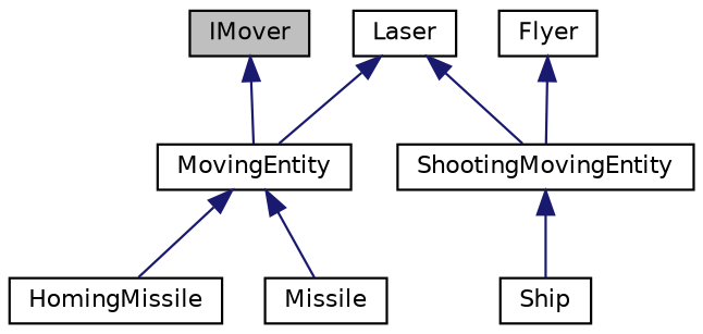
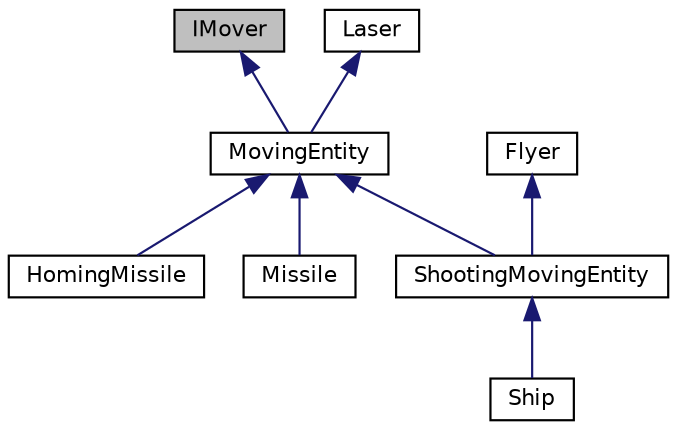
  digraph {
    node [color=black fillcolor=white fontname=Helvetica fontsize=10 shape=record style=filled]
    edge [color=midnightblue dir=back fontname=Helvetica fontsize=10 labelfontname=Helvetica labelfontsize=10 style=solid]
    n1 [fillcolor=grey75 fontcolor=black height=0.2 label=IMover width=0.4]
    n2 [height=0.2 label=MovingEntity width=0.4]
    n3 [height=0.2 label=HomingMissile width=0.4]
    n4 [height=0.2 label=Missile width=0.4]
    n5 [height=0.2 label=ShootingMovingEntity width=0.4]
    n6 [height=0.2 label=Laser width=0.4]
    n7 [height=0.2 label=Ship width=0.4]
    n8 [height=0.2 label=Flyer width=0.4]
    n1 -> n2
    n2 -> n3
    n2 -> n4
-   n6 -> n5
+   n2 -> n5
    n5 -> n7
    n6 -> n2
    n8 -> n5
  }
